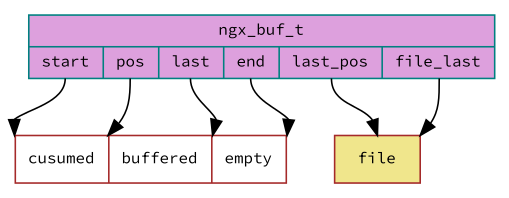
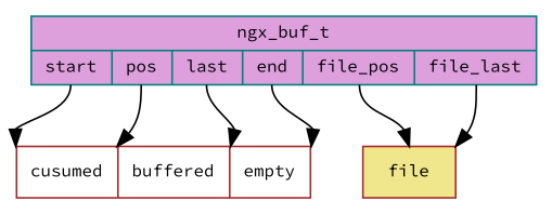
  digraph {
    rankdir=TB
    fontname="Source Code Pro"
    node [color=brown fontname="Source Code Pro" fontsize=10 shape=record style=filled]
    edge [fontname="Source Code Pro"]
-   n1 [color=teal label="{ngx_buf_t|{<start>start|<pos>pos|<last>last|<end>end|<fpos>last_pos|<flast>file_last}}" fillcolor=plum]
+   n1 [color=teal label="{ngx_buf_t|{<start>start|<pos>pos|<last>last|<end>end|<fpos>file_pos|<flast>file_last}}" fillcolor=plum]
    n2 [height=0.4 label="<c>cusumed|<b>buffered|<e>empty" fillcolor=white]
    n3 [height=0.4 label=file fillcolor=khaki]
    n1 -> n2 [headport="c:nw" tailport=start]
    n1 -> n2 [headport="e:ne" tailport=end]
    n1 -> n2 [headport="c:ne" tailport=pos]
    n1 -> n2 [headport="b:ne" tailport=last]
    n1 -> n3 [headport=n tailport=fpos]
    n1 -> n3 [headport=ne tailport=flast]
  }
